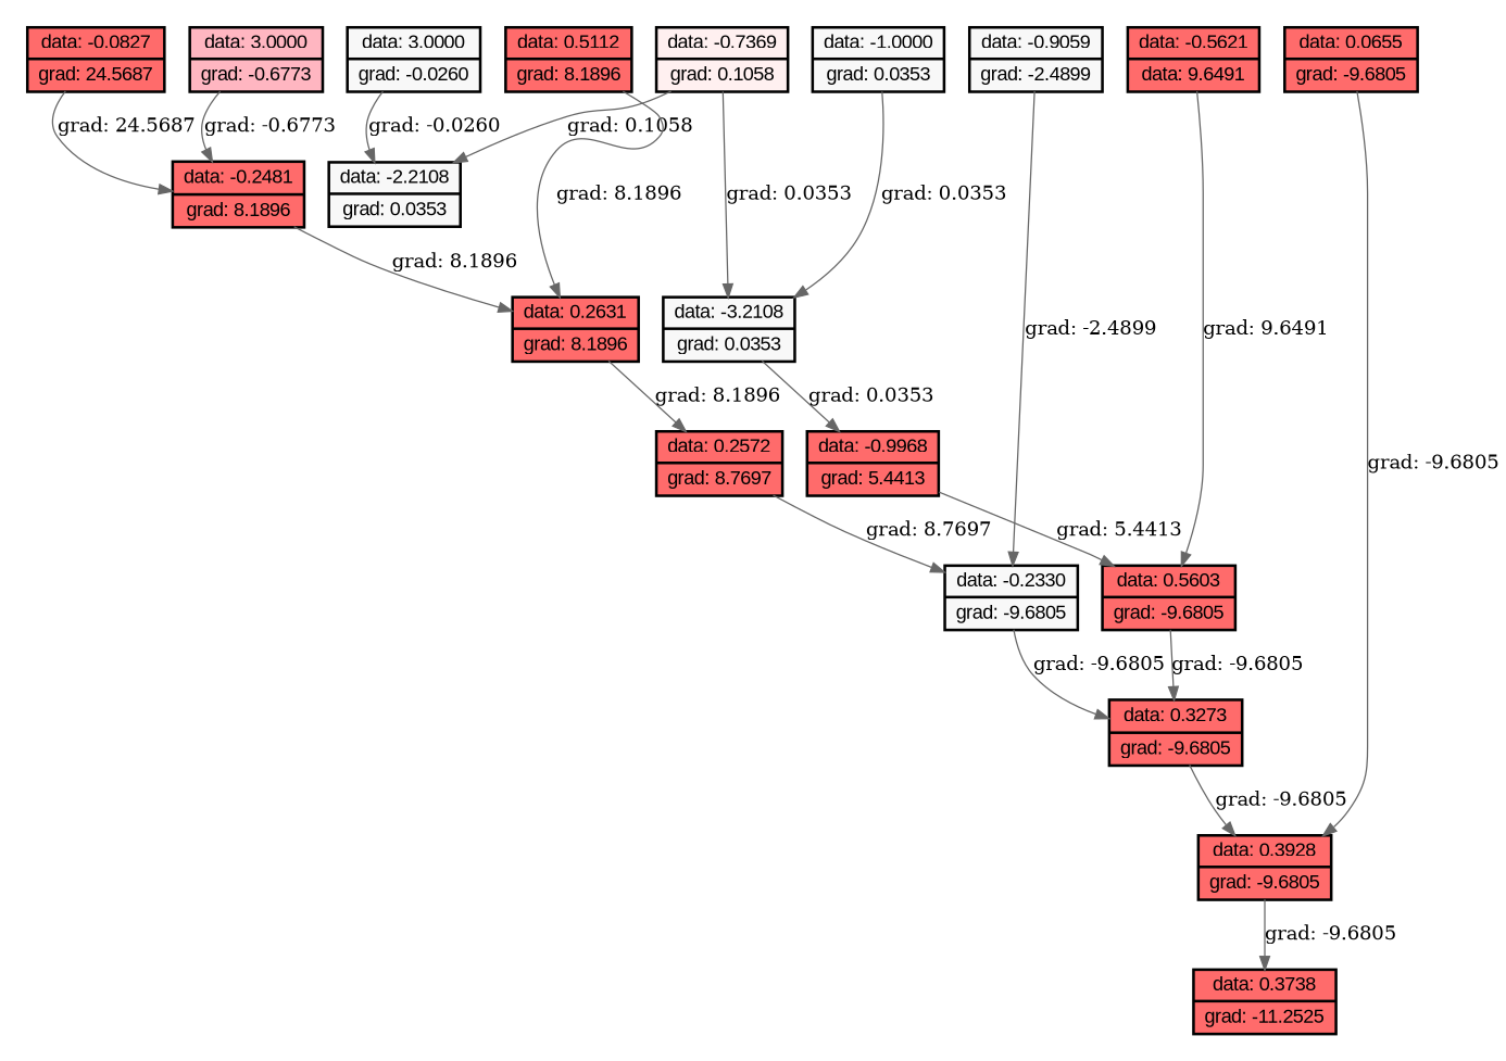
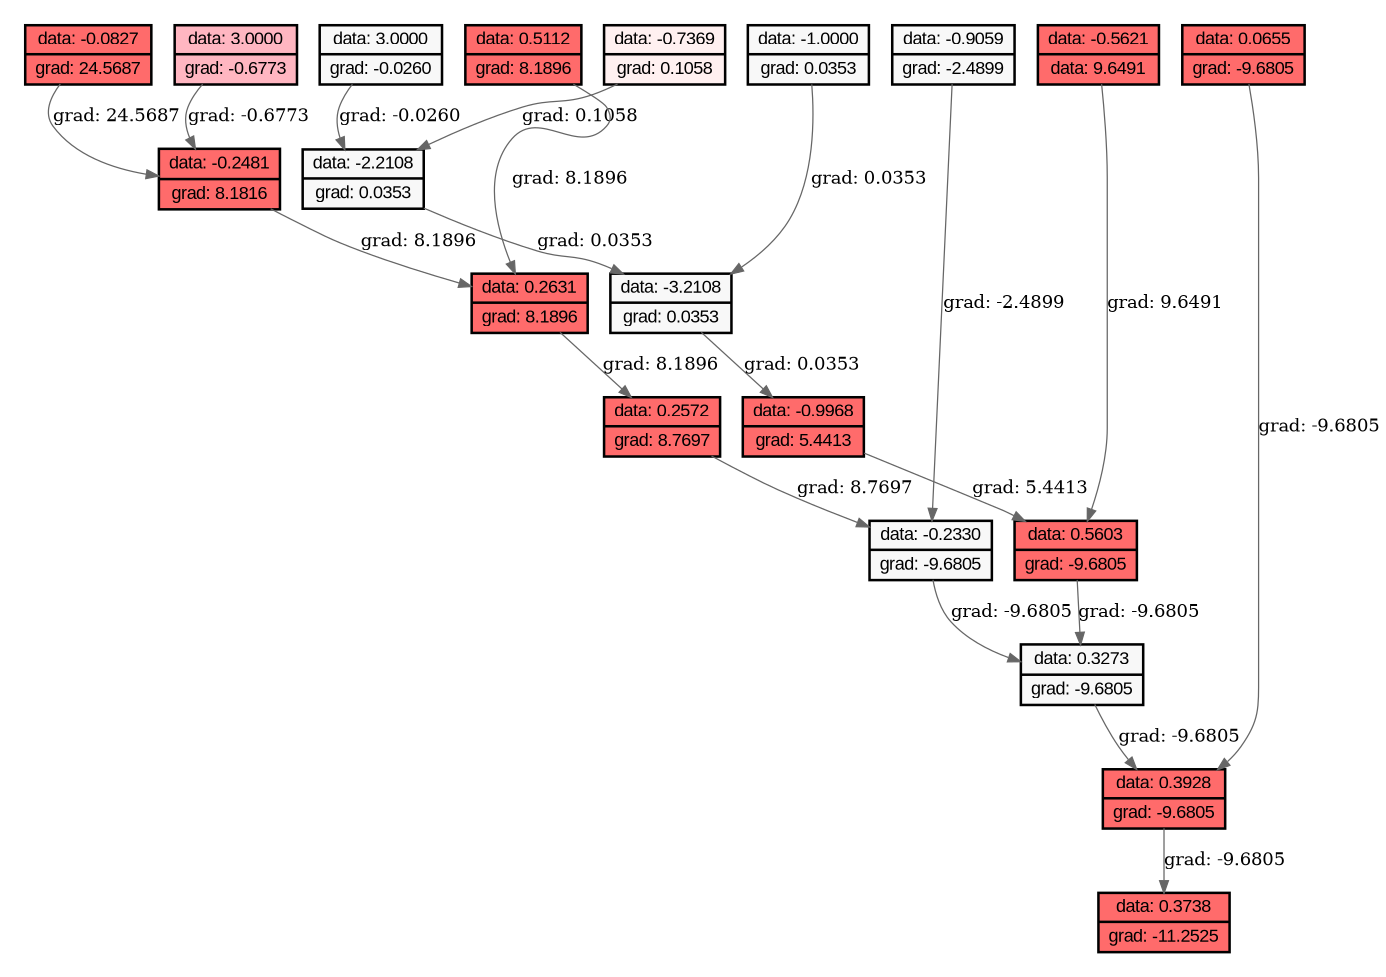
  digraph {
    bgcolor=white
    rankdir=TB
    node [fillcolor="#FF6B6B" fontname=Arial penwidth=2 shape=record style=filled]
    edge [color="#666666"]
    n1 [fillcolor="#FFF0F0" label="{data: -0.7369|grad: 0.1058}"]
    n2 [fillcolor="#F8F8F8" label="{data: 3.0000|grad: -0.0260}"]
    n3 [fillcolor="#F8F8F8" label="{data: -1.0000|grad: 0.0353}"]
    n4 [label="{data: -0.0827|grad: 24.5687}"]
    n5 [fillcolor="#FFB6C1" label="{data: 3.0000|grad: -0.6773}"]
    n6 [label="{data: 0.5112|grad: 8.1896}"]
    n7 [label="{data: -0.5621|data: 9.6491}"]
    n8 [fillcolor="#F8F8F8" label="{data: -0.9059|grad: -2.4899}"]
    n9 [label="{data: 0.0655|grad: -9.6805}"]
    n10 [fillcolor="#F8F8F8" label="{data: -2.2108|grad: 0.0353}"]
-   n11 [label="{data: -0.2481|grad: 8.1896}"]
+   n11 [label="{data: -0.2481|grad: 8.1816}"]
    n12 [fillcolor="#F8F8F8" label="{data: -3.2108|grad: 0.0353}"]
    n13 [label="{data: 0.2631|grad: 8.1896}"]
    n14 [label="{data: -0.9968|grad: 5.4413}"]
    n15 [label="{data: 0.2572|grad: 8.7697}"]
    n16 [label="{data: 0.5603|grad: -9.6805}"]
    n17 [fillcolor="#F8F8F8" label="{data: -0.2330|grad: -9.6805}"]
-   n18 [label="{data: 0.3273|grad: -9.6805}"]
+   n18 [fillcolor="#F8F8F8" label="{data: 0.3273|grad: -9.6805}"]
    n19 [label="{data: 0.3928|grad: -9.6805}"]
    n20 [label="{data: 0.3738|grad: -11.2525}"]
    subgraph cluster_1 {
      rank=same
      style=invis
      n1
      n2
      n3
      n4
      n5
      n6
      n7
      n8
      n9
    }
    subgraph cluster_2 {
      rank=same
      style=invis
      n10
      n11
    }
    subgraph cluster_3 {
      rank=same
      style=invis
      n12
      n13
    }
    subgraph cluster_4 {
      rank=same
      style=invis
      n14
      n15
    }
    subgraph cluster_5 {
      rank=same
      style=invis
      n16
      n17
    }
    subgraph cluster_6 {
      rank=same
      style=invis
      n18
    }
    subgraph cluster_7 {
      rank=same
      style=invis
      n19
    }
    subgraph cluster_8 {
      rank=same
      style=invis
      n20
    }
    n1 -> n10 [label="grad: 0.1058"]
    n2 -> n10 [label="grad: -0.0260"]
    n3 -> n12 [label="grad: 0.0353"]
    n4 -> n11 [label="grad: 24.5687"]
    n5 -> n11 [label="grad: -0.6773"]
    n6 -> n13 [label="grad: 8.1896"]
    n7 -> n16 [label="grad: 9.6491"]
    n8 -> n17 [label="grad: -2.4899"]
    n9 -> n19 [label="grad: -9.6805"]
-   n1 -> n12 [label="grad: 0.0353"]
+   n10 -> n12 [label="grad: 0.0353"]
    n11 -> n13 [label="grad: 8.1896"]
    n12 -> n14 [label="grad: 0.0353"]
    n13 -> n15 [label="grad: 8.1896"]
    n14 -> n16 [label="grad: 5.4413"]
    n15 -> n17 [label="grad: 8.7697"]
    n16 -> n18 [label="grad: -9.6805"]
    n17 -> n18 [label="grad: -9.6805"]
    n18 -> n19 [label="grad: -9.6805"]
    n19 -> n20 [label="grad: -9.6805"]
  }
